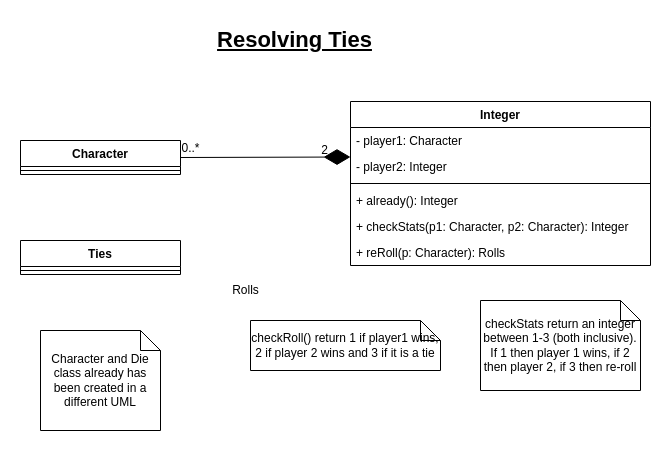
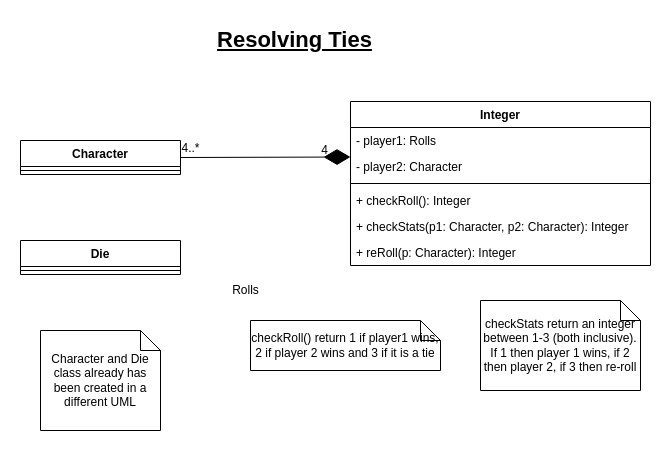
  <mxCell id="0" />
  <mxCell id="1" parent="0" />
  <mxCell id="2" value="Integer" style="swimlane;fontStyle=1;align=center;verticalAlign=top;childLayout=stackLayout;horizontal=1;startSize=26;horizontalStack=0;resizeParent=1;resizeParentMax=0;resizeLast=0;collapsible=1;marginBottom=0;" vertex="1" parent="1"><mxGeometry x="350" y="101" width="300" height="164" as="geometry" /></mxCell>
- <mxCell id="3" value="- player1: Character" style="text;strokeColor=none;fillColor=none;align=left;verticalAlign=top;spacingLeft=4;spacingRight=4;overflow=hidden;rotatable=0;points=[[0,0.5],[1,0.5]];portConstraint=eastwest;" vertex="1" parent="2"><mxGeometry y="26" width="300" height="26" as="geometry" /></mxCell>
- <mxCell id="4" value="- player2: Integer" style="text;strokeColor=none;fillColor=none;align=left;verticalAlign=top;spacingLeft=4;spacingRight=4;overflow=hidden;rotatable=0;points=[[0,0.5],[1,0.5]];portConstraint=eastwest;" vertex="1" parent="2"><mxGeometry y="52" width="300" height="26" as="geometry" /></mxCell>
+ <mxCell id="3" value="- player1: Rolls" style="text;strokeColor=none;fillColor=none;align=left;verticalAlign=top;spacingLeft=4;spacingRight=4;overflow=hidden;rotatable=0;points=[[0,0.5],[1,0.5]];portConstraint=eastwest;" vertex="1" parent="2"><mxGeometry y="26" width="300" height="26" as="geometry" /></mxCell>
+ <mxCell id="4" value="- player2: Character" style="text;strokeColor=none;fillColor=none;align=left;verticalAlign=top;spacingLeft=4;spacingRight=4;overflow=hidden;rotatable=0;points=[[0,0.5],[1,0.5]];portConstraint=eastwest;" vertex="1" parent="2"><mxGeometry y="52" width="300" height="26" as="geometry" /></mxCell>
  <mxCell id="5" value="" style="line;strokeWidth=1;fillColor=none;align=left;verticalAlign=middle;spacingTop=-1;spacingLeft=3;spacingRight=3;rotatable=0;labelPosition=right;points=[];portConstraint=eastwest;strokeColor=inherit;" vertex="1" parent="2"><mxGeometry y="78" width="300" height="8" as="geometry" /></mxCell>
- <mxCell id="6" value="+ already(): Integer" style="text;strokeColor=none;fillColor=none;align=left;verticalAlign=top;spacingLeft=4;spacingRight=4;overflow=hidden;rotatable=0;points=[[0,0.5],[1,0.5]];portConstraint=eastwest;" vertex="1" parent="2"><mxGeometry y="86" width="300" height="26" as="geometry" /></mxCell>
+ <mxCell id="6" value="+ checkRoll(): Integer" style="text;strokeColor=none;fillColor=none;align=left;verticalAlign=top;spacingLeft=4;spacingRight=4;overflow=hidden;rotatable=0;points=[[0,0.5],[1,0.5]];portConstraint=eastwest;" vertex="1" parent="2"><mxGeometry y="86" width="300" height="26" as="geometry" /></mxCell>
  <mxCell id="7" value="+ checkStats(p1: Character, p2: Character): Integer" style="text;strokeColor=none;fillColor=none;align=left;verticalAlign=top;spacingLeft=4;spacingRight=4;overflow=hidden;rotatable=0;points=[[0,0.5],[1,0.5]];portConstraint=eastwest;" vertex="1" parent="2"><mxGeometry y="112" width="300" height="26" as="geometry" /></mxCell>
- <mxCell id="8" value="+ reRoll(p: Character): Rolls" style="text;strokeColor=none;fillColor=none;align=left;verticalAlign=top;spacingLeft=4;spacingRight=4;overflow=hidden;rotatable=0;points=[[0,0.5],[1,0.5]];portConstraint=eastwest;" vertex="1" parent="2"><mxGeometry y="138" width="300" height="26" as="geometry" /></mxCell>
+ <mxCell id="8" value="+ reRoll(p: Character): Integer" style="text;strokeColor=none;fillColor=none;align=left;verticalAlign=top;spacingLeft=4;spacingRight=4;overflow=hidden;rotatable=0;points=[[0,0.5],[1,0.5]];portConstraint=eastwest;" vertex="1" parent="2"><mxGeometry y="138" width="300" height="26" as="geometry" /></mxCell>
  <mxCell id="9" value="Character" style="swimlane;fontStyle=1;align=center;verticalAlign=top;childLayout=stackLayout;horizontal=1;startSize=26;horizontalStack=0;resizeParent=1;resizeParentMax=0;resizeLast=0;collapsible=1;marginBottom=0;" vertex="1" parent="1"><mxGeometry x="20" y="140" width="160" height="34" as="geometry" /></mxCell>
  <mxCell id="10" value="" style="line;strokeWidth=1;fillColor=none;align=left;verticalAlign=middle;spacingTop=-1;spacingLeft=3;spacingRight=3;rotatable=0;labelPosition=right;points=[];portConstraint=eastwest;strokeColor=inherit;" vertex="1" parent="9"><mxGeometry y="26" width="160" height="8" as="geometry" /></mxCell>
  <mxCell id="11" value="" style="endArrow=diamondThin;endFill=1;endSize=24;html=1;rounded=0;exitX=1;exitY=0.5;exitDx=0;exitDy=0;" edge="1" parent="1" source="9"><mxGeometry width="160" relative="1" as="geometry"><mxPoint x="190" y="156.5" as="sourcePoint" /><mxPoint x="350" y="156.5" as="targetPoint" /></mxGeometry></mxCell>
- <mxCell id="12" value="2" style="text;html=1;align=center;verticalAlign=middle;resizable=0;points=[];autosize=1;strokeColor=none;fillColor=none;" vertex="1" parent="1"><mxGeometry x="309" y="135" width="30" height="30" as="geometry" /></mxCell>
+ <mxCell id="12" value="4" style="text;html=1;align=center;verticalAlign=middle;resizable=0;points=[];autosize=1;strokeColor=none;fillColor=none;" vertex="1" parent="1"><mxGeometry x="309" y="135" width="30" height="30" as="geometry" /></mxCell>
  <mxCell id="13" value="checkStats return an integer between 1-3 (both inclusive). If 1 then player 1 wins, if 2 then player 2, if 3 then re-roll" style="shape=note;size=20;whiteSpace=wrap;html=1;" vertex="1" parent="1"><mxGeometry x="480" y="300" width="160" height="90" as="geometry" /></mxCell>
- <mxCell id="14" value="Ties" style="swimlane;fontStyle=1;align=center;verticalAlign=top;childLayout=stackLayout;horizontal=1;startSize=26;horizontalStack=0;resizeParent=1;resizeParentMax=0;resizeLast=0;collapsible=1;marginBottom=0;" vertex="1" parent="1"><mxGeometry x="20" y="240" width="160" height="34" as="geometry" /></mxCell>
+ <mxCell id="14" value="Die" style="swimlane;fontStyle=1;align=center;verticalAlign=top;childLayout=stackLayout;horizontal=1;startSize=26;horizontalStack=0;resizeParent=1;resizeParentMax=0;resizeLast=0;collapsible=1;marginBottom=0;" vertex="1" parent="1"><mxGeometry x="20" y="240" width="160" height="34" as="geometry" /></mxCell>
  <mxCell id="15" value="" style="line;strokeWidth=1;fillColor=none;align=left;verticalAlign=middle;spacingTop=-1;spacingLeft=3;spacingRight=3;rotatable=0;labelPosition=right;points=[];portConstraint=eastwest;strokeColor=inherit;" vertex="1" parent="14"><mxGeometry y="26" width="160" height="8" as="geometry" /></mxCell>
  <mxCell id="16" value="Rolls" style="text;html=1;align=center;verticalAlign=middle;resizable=0;points=[];autosize=1;strokeColor=none;fillColor=none;" vertex="1" parent="1"><mxGeometry x="220" y="275" width="50" height="30" as="geometry" /></mxCell>
  <mxCell id="17" value="&lt;b&gt;&lt;font style=&quot;font-size: 22px;&quot;&gt;&lt;u&gt;Resolving Ties&lt;/u&gt;&lt;/font&gt;&lt;/b&gt;" style="text;html=1;align=center;verticalAlign=middle;resizable=0;points=[];autosize=1;strokeColor=none;fillColor=none;" vertex="1" parent="1"><mxGeometry x="204" y="20" width="180" height="40" as="geometry" /></mxCell>
- <mxCell id="18" value="&lt;font style=&quot;font-size: 12px;&quot;&gt;0..*&lt;/font&gt;" style="text;html=1;align=center;verticalAlign=middle;resizable=0;points=[];autosize=1;strokeColor=none;fillColor=none;fontSize=22;" vertex="1" parent="1"><mxGeometry x="170" y="125" width="40" height="40" as="geometry" /></mxCell>
+ <mxCell id="18" value="&lt;font style=&quot;font-size: 12px;&quot;&gt;4..*&lt;/font&gt;" style="text;html=1;align=center;verticalAlign=middle;resizable=0;points=[];autosize=1;strokeColor=none;fillColor=none;fontSize=22;" vertex="1" parent="1"><mxGeometry x="170" y="125" width="40" height="40" as="geometry" /></mxCell>
  <mxCell id="19" value="checkRoll() return 1 if player1 wins, 2 if player 2 wins and 3 if it is a tie" style="shape=note;size=20;whiteSpace=wrap;html=1;" vertex="1" parent="1"><mxGeometry x="250" y="320" width="190" height="50" as="geometry" /></mxCell>
  <mxCell id="20" value="Character and Die class already has been created in a different UML" style="shape=note;size=20;whiteSpace=wrap;html=1;fontSize=12;" vertex="1" parent="1"><mxGeometry x="40" y="330" width="120" height="100" as="geometry" /></mxCell>
